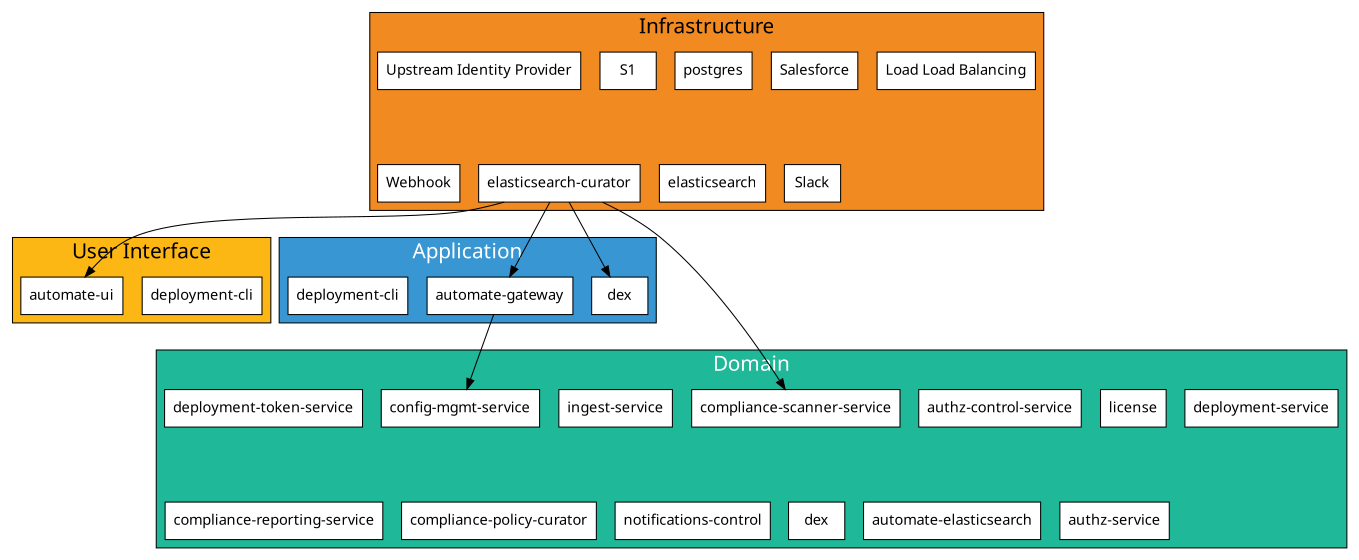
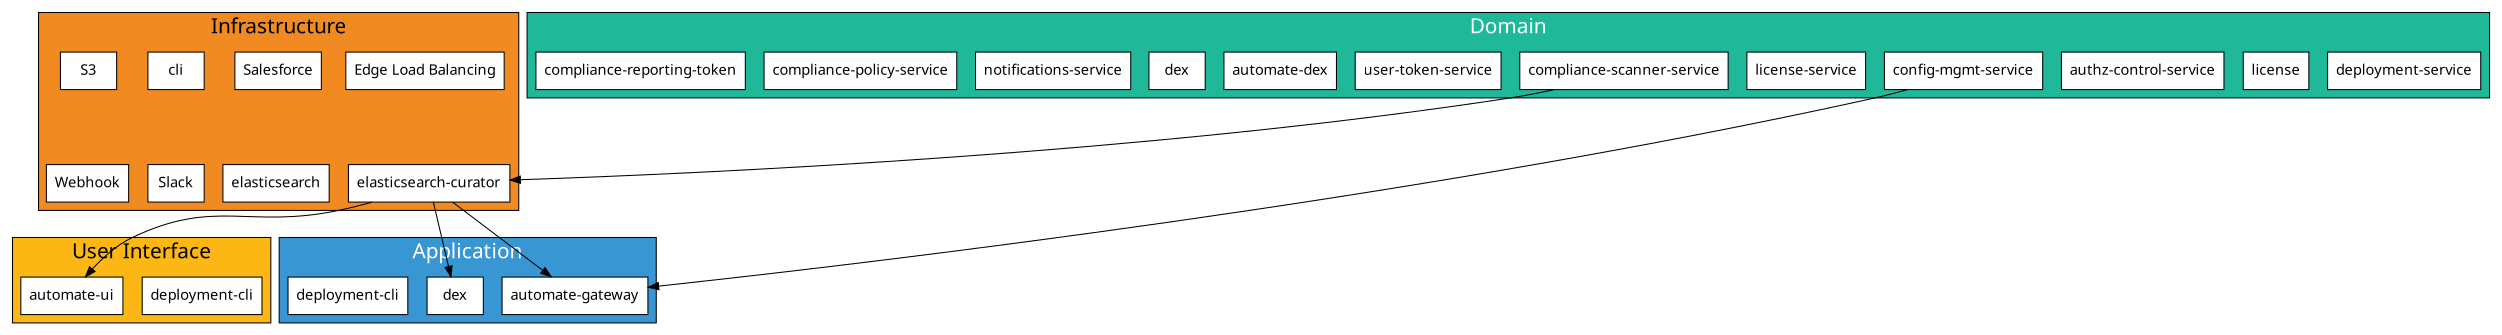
  digraph {
    compound=true
    fontname="Noto Sans"
    ranksep="1.0 equally"
    spline=ortho
    node [fillcolor=white fontname="Noto Sans" shape=rectangle style=filled]
    edge [fontname="Noto Sans"]
-   "Edge Load Balancing" [label="Load Load Balancing"]
+   "Edge Load Balancing"
    Salesforce
-   postgres
-   S3 [label=S1]
-   "Upstream Identity Provider"
+   postgres [label=cli]
+   S3
    elasticsearch
    "elasticsearch-curator"
    Slack
    Webhook
    "deployment-cli"
    "automate-ui"
    n12 [label=dex]
    "automate-gateway"
    n14 [label="deployment-cli"]
    "deployment-service"
    license
    n17 [label="authz-control-service"]
    "config-mgmt-service"
-   "ingest-service"
+   "ingest-service" [label="license-service"]
    "compliance-scanner-service"
-   "user-token-service" [label="deployment-token-service"]
-   "automate-dex" [label="automate-elasticsearch"]
+   "user-token-service"
+   "automate-dex"
    n23 [label=dex]
-   "authz-service"
-   "notifications-service" [label="notifications-control"]
-   "compliance-policy-service" [label="compliance-policy-curator"]
-   "compliance-reporting-service"
+   "notifications-service"
+   "compliance-policy-service"
+   "compliance-reporting-service" [label="compliance-reporting-token"]
    subgraph cluster_1 {
      fillcolor="#f18b21"
      label=<<font point-size="20">Infrastructure</font>>
      style=filled
      subgraph sub_2 {
        fillcolor="#f18b21"
        label=<<font point-size="20">Infrastructure</font>>
        rank=same
        style=filled
        "Edge Load Balancing"
        Salesforce
        postgres
        S3
-       "Upstream Identity Provider"
      }
      subgraph sub_3 {
        fillcolor="#f18b21"
        label=<<font point-size="20">Infrastructure</font>>
        rank=same
        style=filled
        elasticsearch
        "elasticsearch-curator"
        Slack
        Webhook
      }
    }
    subgraph cluster_4 {
      fillcolor="#fdb714"
      label=<<font point-size="20">User Interface</font>>
      style=filled
      "deployment-cli"
      "automate-ui"
    }
    subgraph cluster_5 {
      fillcolor="#3897D3"
      label=<<font point-size="20" color="white">Application</font>>
      style=filled
      n12
      "automate-gateway"
      n14
    }
    subgraph cluster_6 {
      fillcolor="#1FB899"
      label=<<font point-size="20" color="white">Domain</font>>
      rank=same
      style=filled
      subgraph sub_7 {
        fillcolor="#1FB899"
        label=<<font point-size="20" color="white">Domain</font>>
        rank=same
        style=filled
        "deployment-service"
        license
        n17
        "config-mgmt-service"
        "ingest-service"
        "compliance-scanner-service"
        "user-token-service"
      }
      subgraph sub_8 {
        fillcolor="#1FB899"
        label=<<font point-size="20" color="white">Domain</font>>
        rank=same
        style=filled
        "automate-dex"
        n23
-       "authz-service"
        "notifications-service"
        "compliance-policy-service"
        "compliance-reporting-service"
      }
    }
    postgres -> Slack [style=invis]
    "elasticsearch-curator" -> "automate-ui"
    "elasticsearch-curator" -> n12
    "elasticsearch-curator" -> "automate-gateway"
-   "elasticsearch-curator" -> "compliance-scanner-service"
-   "automate-gateway" -> "config-mgmt-service"
-   "config-mgmt-service" -> "authz-service" [style=invis]
+   "compliance-scanner-service" -> "elasticsearch-curator"
+   "config-mgmt-service" -> "automate-gateway"
  }
